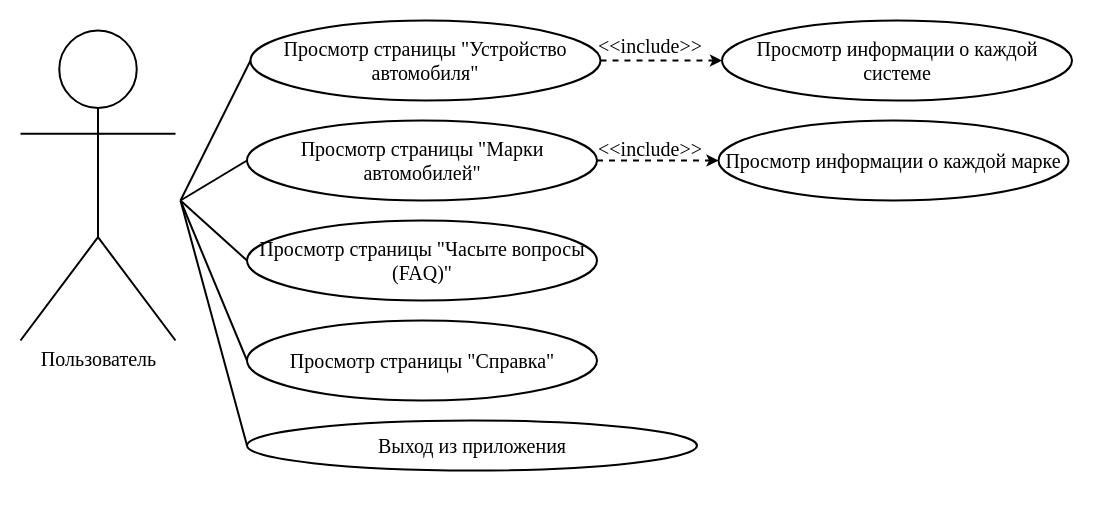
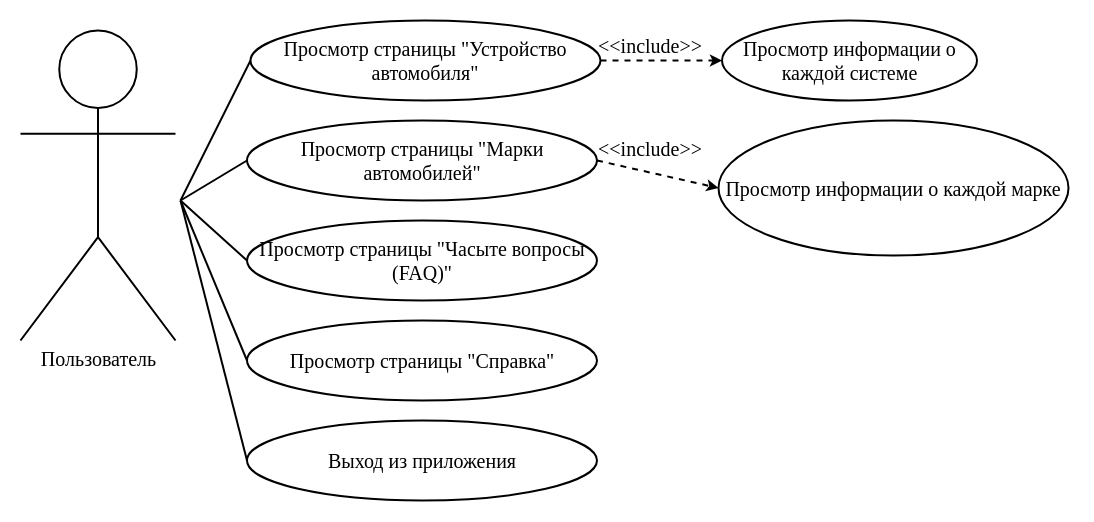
  <mxCell id="0" />
  <mxCell id="1" parent="0" />
  <mxCell id="2" value="&lt;font face=&quot;ISOCEPEUR&quot; style=&quot;font-size: 20px;&quot;&gt;Пользователь&lt;/font&gt;" style="shape=umlActor;verticalLabelPosition=bottom;verticalAlign=top;html=1;outlineConnect=0;strokeWidth=2;" parent="1" vertex="1"><mxGeometry x="20" y="30" width="155" height="310" as="geometry" /></mxCell>
  <mxCell id="3" value="Просмотр страницы &quot;Устройство автомобиля&quot;" style="ellipse;whiteSpace=wrap;html=1;strokeWidth=2;fontSize=20;fontFamily=ISOCEPEUR;" parent="1" vertex="1"><mxGeometry x="250" y="20" width="350" height="80" as="geometry" /></mxCell>
  <mxCell id="4" value="Просмотр страницы &quot;Марки автомобилей&quot;" style="ellipse;whiteSpace=wrap;html=1;strokeWidth=2;fontSize=20;fontFamily=ISOCEPEUR;" parent="1" vertex="1"><mxGeometry x="246.5" y="120" width="350" height="80" as="geometry" /></mxCell>
  <mxCell id="5" value="Просмотр страницы &quot;Часыте вопросы (FAQ)&quot;" style="ellipse;whiteSpace=wrap;html=1;strokeWidth=2;fontSize=20;fontFamily=ISOCEPEUR;" parent="1" vertex="1"><mxGeometry x="246.5" y="220" width="350" height="80" as="geometry" /></mxCell>
  <mxCell id="6" value="Просмотр страницы &quot;Справка&quot;" style="ellipse;whiteSpace=wrap;html=1;strokeWidth=2;fontSize=20;fontFamily=ISOCEPEUR;" parent="1" vertex="1"><mxGeometry x="246.5" y="320" width="350" height="80" as="geometry" /></mxCell>
- <mxCell id="7" value="Просмотр информации о каждой системе" style="ellipse;whiteSpace=wrap;html=1;strokeWidth=2;fontSize=20;fontFamily=ISOCEPEUR;" parent="1" vertex="1"><mxGeometry x="721.5" y="20" width="350" height="80" as="geometry" /></mxCell>
- <mxCell id="8" value="Просмотр информации о каждой марке" style="ellipse;whiteSpace=wrap;html=1;strokeWidth=2;fontSize=20;fontFamily=ISOCEPEUR;" parent="1" vertex="1"><mxGeometry x="718" y="120" width="350" height="80" as="geometry" /></mxCell>
+ <mxCell id="7" value="Просмотр информации о каждой системе" style="ellipse;whiteSpace=wrap;html=1;strokeWidth=2;fontSize=20;fontFamily=ISOCEPEUR;" parent="1" vertex="1"><mxGeometry x="721.5" y="20" width="255" height="80" as="geometry" /></mxCell>
+ <mxCell id="8" value="Просмотр информации о каждой марке" style="ellipse;whiteSpace=wrap;html=1;strokeWidth=2;fontSize=20;fontFamily=ISOCEPEUR;" parent="1" vertex="1"><mxGeometry x="718" y="120" width="350" height="135" as="geometry" /></mxCell>
  <mxCell id="9" value="" style="endArrow=classic;html=1;rounded=0;exitX=1;exitY=0.5;exitDx=0;exitDy=0;entryX=0;entryY=0.5;entryDx=0;entryDy=0;dashed=1;strokeWidth=2;" parent="1" source="4" target="8" edge="1"><mxGeometry width="50" height="50" relative="1" as="geometry"><mxPoint x="470" y="360" as="sourcePoint" /><mxPoint x="520" y="310" as="targetPoint" /></mxGeometry></mxCell>
  <mxCell id="10" value="" style="endArrow=classic;html=1;rounded=0;exitX=1;exitY=0.5;exitDx=0;exitDy=0;entryX=0;entryY=0.5;entryDx=0;entryDy=0;dashed=1;strokeWidth=2;" parent="1" source="3" target="7" edge="1"><mxGeometry width="50" height="50" relative="1" as="geometry"><mxPoint x="607" y="170" as="sourcePoint" /><mxPoint x="728" y="170" as="targetPoint" /></mxGeometry></mxCell>
  <mxCell id="11" value="" style="endArrow=none;html=1;rounded=0;strokeWidth=2;entryX=0;entryY=0.5;entryDx=0;entryDy=0;" parent="1" target="6" edge="1"><mxGeometry width="50" height="50" relative="1" as="geometry"><mxPoint x="180" y="200" as="sourcePoint" /><mxPoint x="520" y="310" as="targetPoint" /></mxGeometry></mxCell>
  <mxCell id="12" value="" style="endArrow=none;html=1;rounded=0;strokeWidth=2;entryX=0;entryY=0.5;entryDx=0;entryDy=0;" parent="1" target="3" edge="1"><mxGeometry width="50" height="50" relative="1" as="geometry"><mxPoint x="180" y="200" as="sourcePoint" /><mxPoint x="267" y="380" as="targetPoint" /></mxGeometry></mxCell>
  <mxCell id="13" value="" style="endArrow=none;html=1;rounded=0;strokeWidth=2;entryX=0;entryY=0.5;entryDx=0;entryDy=0;" parent="1" target="4" edge="1"><mxGeometry width="50" height="50" relative="1" as="geometry"><mxPoint x="180" y="200" as="sourcePoint" /><mxPoint x="277" y="390" as="targetPoint" /></mxGeometry></mxCell>
  <mxCell id="14" value="" style="endArrow=none;html=1;rounded=0;strokeWidth=2;entryX=0;entryY=0.5;entryDx=0;entryDy=0;" parent="1" target="5" edge="1"><mxGeometry width="50" height="50" relative="1" as="geometry"><mxPoint x="180" y="200" as="sourcePoint" /><mxPoint x="287" y="400" as="targetPoint" /></mxGeometry></mxCell>
  <mxCell id="15" value="&amp;lt;&amp;lt;include&amp;gt;&amp;gt;" style="text;html=1;align=center;verticalAlign=middle;whiteSpace=wrap;rounded=0;fontFamily=ISOCEPEUR;fontSize=20;" parent="1" vertex="1"><mxGeometry x="620" y="133" width="60" height="30" as="geometry" /></mxCell>
  <mxCell id="16" value="&amp;lt;&amp;lt;include&amp;gt;&amp;gt;" style="text;html=1;align=center;verticalAlign=middle;whiteSpace=wrap;rounded=0;fontFamily=ISOCEPEUR;fontSize=20;" parent="1" vertex="1"><mxGeometry x="620" y="30" width="60" height="30" as="geometry" /></mxCell>
- <mxCell id="17" value="Выход из приложения" style="ellipse;whiteSpace=wrap;html=1;strokeWidth=2;fontSize=20;fontFamily=ISOCEPEUR;" parent="1" vertex="1"><mxGeometry x="246.5" y="420" width="450" height="50" as="geometry" /></mxCell>
+ <mxCell id="17" value="Выход из приложения" style="ellipse;whiteSpace=wrap;html=1;strokeWidth=2;fontSize=20;fontFamily=ISOCEPEUR;" parent="1" vertex="1"><mxGeometry x="246.5" y="420" width="350" height="80" as="geometry" /></mxCell>
  <mxCell id="18" value="" style="endArrow=none;html=1;rounded=0;strokeWidth=2;entryX=0;entryY=0.5;entryDx=0;entryDy=0;" parent="1" target="17" edge="1"><mxGeometry width="50" height="50" relative="1" as="geometry"><mxPoint x="180" y="200" as="sourcePoint" /><mxPoint x="257" y="370" as="targetPoint" /></mxGeometry></mxCell>
